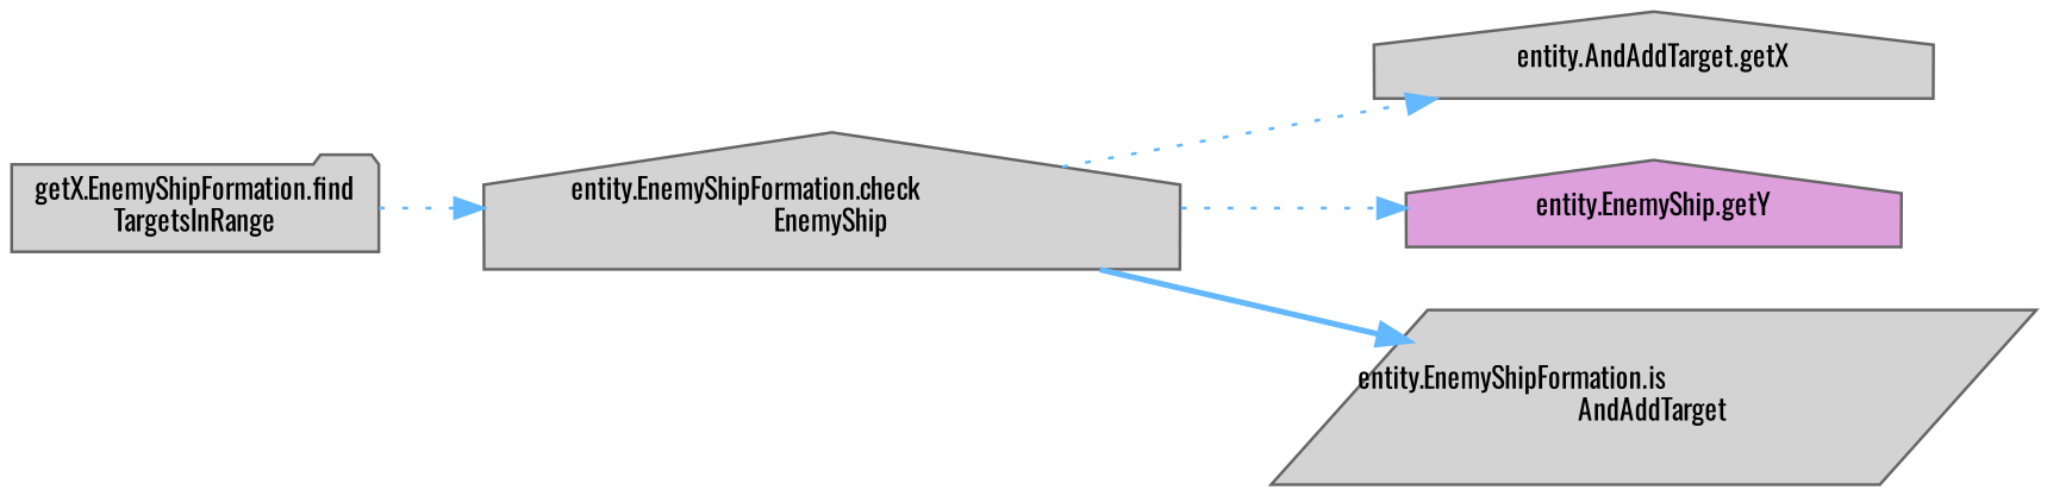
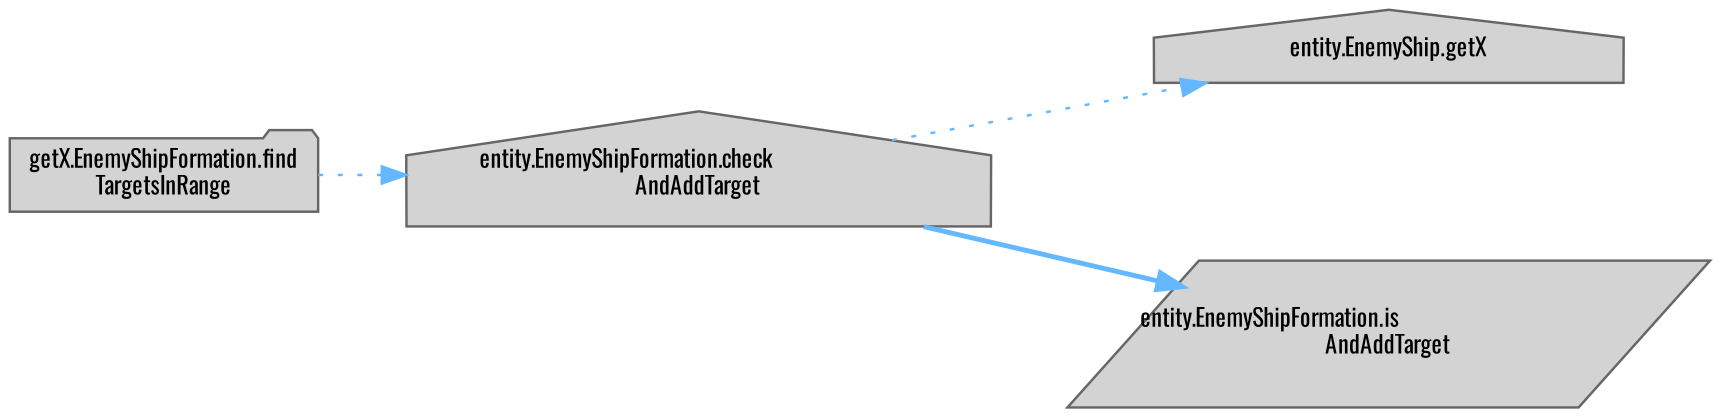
  digraph {
    fontname=Oswald
    rankdir=LR
    node [color=grey40 fillcolor=lightgrey fontname=Oswald fontsize=10 shape=house style=filled]
    edge [color=steelblue1 fontname=Oswald fontsize=10 labelfontname=Helvetica labelfontsize=10 style=dotted]
    n1 [color=gray40 fontcolor=black height=0.2 label="getX.EnemyShipFormation.find\lTargetsInRange" shape=folder width=0.4]
-   n2 [height=0.2 label="entity.EnemyShipFormation.check\lEnemyShip" width=0.4]
-   n3 [height=0.2 label="entity.AndAddTarget.getX" width=0.4]
-   n4 [fillcolor=plum height=0.2 label="entity.EnemyShip.getY" width=0.4]
+   n2 [height=0.2 label="entity.EnemyShipFormation.check\lAndAddTarget" width=0.4]
+   n3 [height=0.2 label="entity.EnemyShip.getX" width=0.4]
    n5 [height=0.2 label="entity.EnemyShipFormation.is\lAndAddTarget" shape=parallelogram width=0.4]
    n1 -> n2
    n2 -> n3
-   n2 -> n4
    n2 -> n5 [style=bold]
  }
